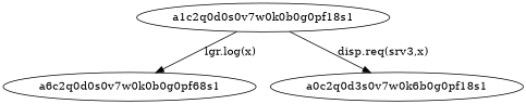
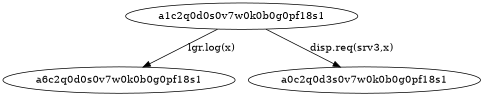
  digraph {
    a1c2q0d0s0v7w0k0b0g0pf18s1
-   a6c2q0d0s0v7w0k0b0g0pf18s1 [label=a6c2q0d0s0v7w0k0b0g0pf68s1]
-   a0c2q0d3s0v7w0k0b0g0pf18s1 [label=a0c2q0d3s0v7w0k6b0g0pf18s1]
+   a6c2q0d0s0v7w0k0b0g0pf18s1
+   a0c2q0d3s0v7w0k0b0g0pf18s1
    a1c2q0d0s0v7w0k0b0g0pf18s1 -> a6c2q0d0s0v7w0k0b0g0pf18s1 [label="lgr.log(x)"]
    a1c2q0d0s0v7w0k0b0g0pf18s1 -> a0c2q0d3s0v7w0k0b0g0pf18s1 [label="disp.req(srv3,x)"]
  }
